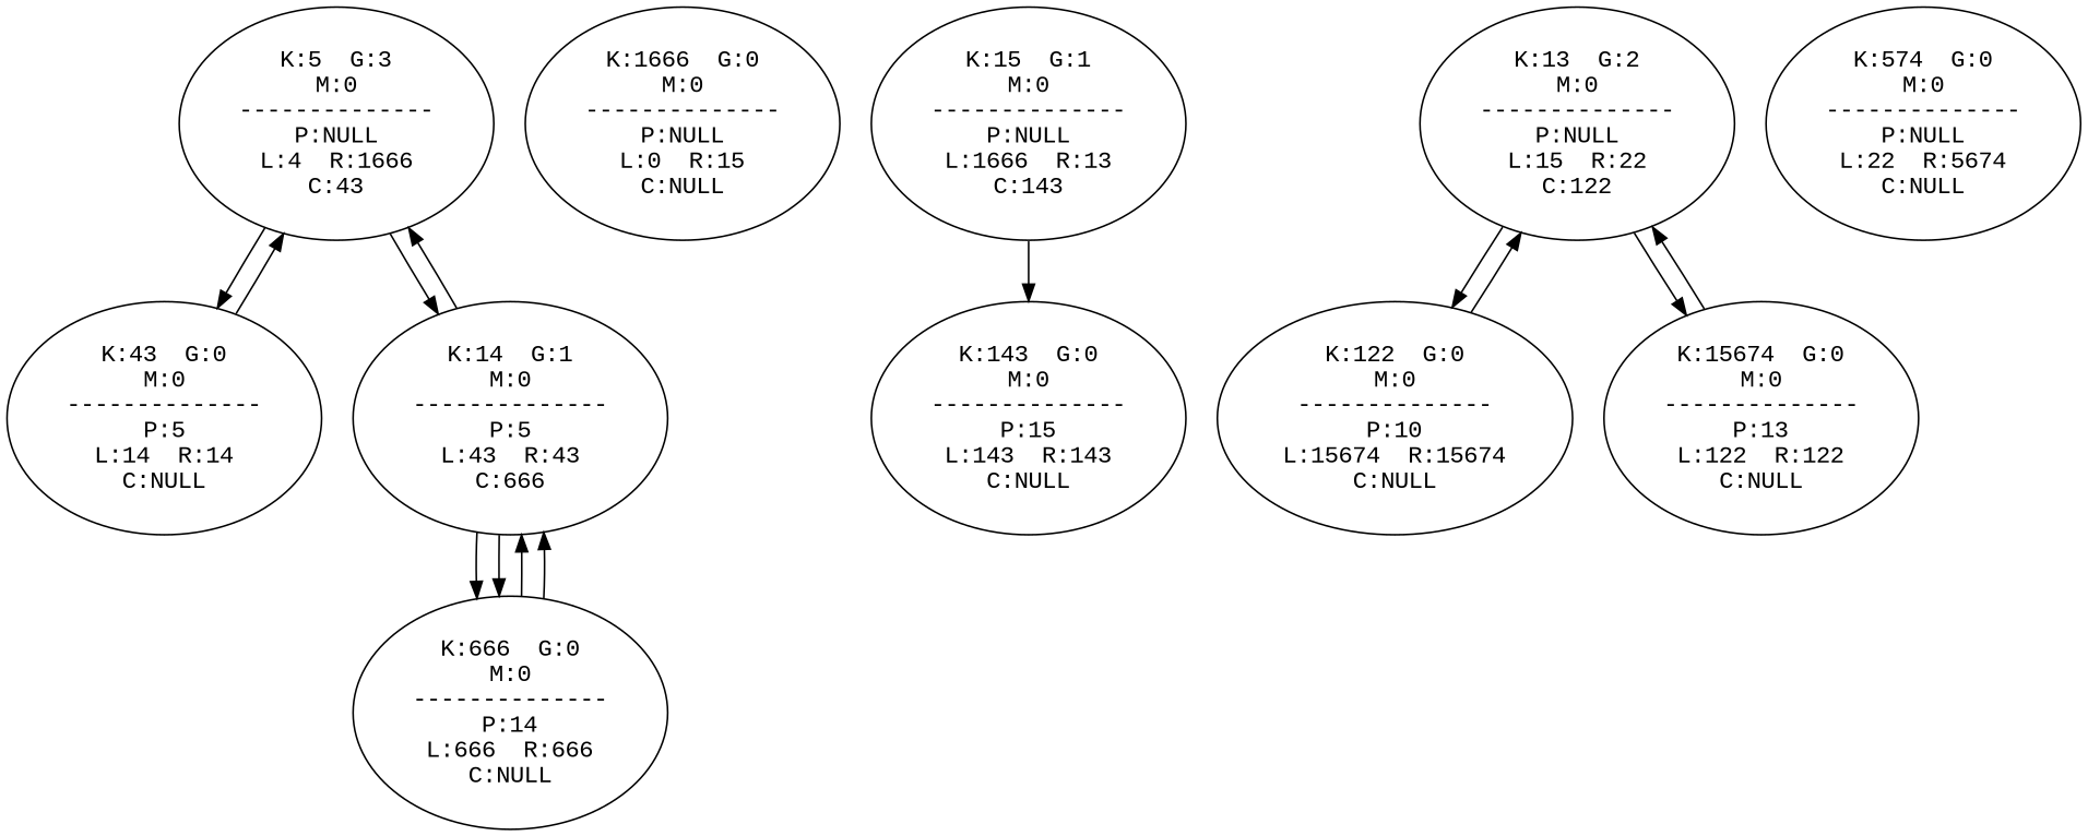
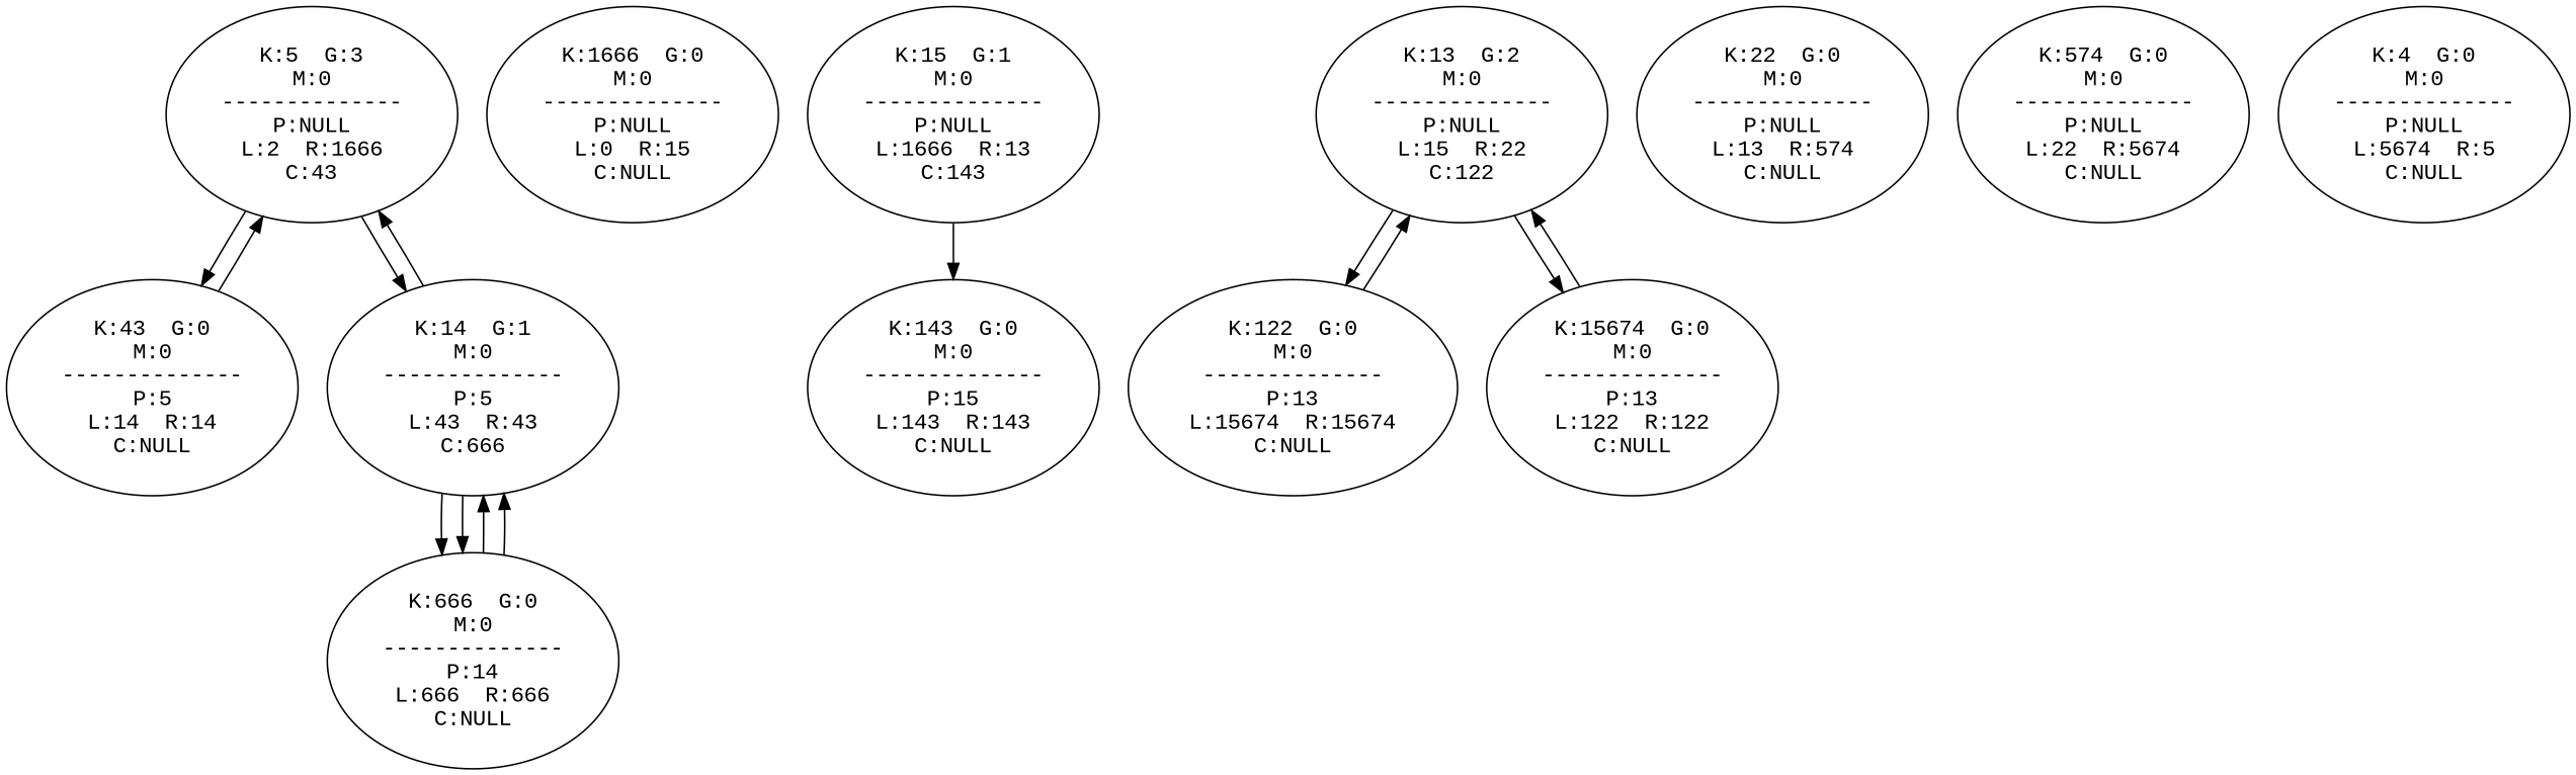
  digraph {
    fontname="Liberation Mono"
    node [fontname="Liberation Mono"]
    edge [fontname="Liberation Mono"]
-   n1 [label="K:5  G:3\nM:0\n--------------\nP:NULL\nL:4  R:1666\nC:43"]
+   n1 [label="K:5  G:3\nM:0\n--------------\nP:NULL\nL:2  R:1666\nC:43"]
    n2 [label="K:43  G:0\nM:0\n--------------\nP:5\nL:14  R:14\nC:NULL"]
    n3 [label="K:14  G:1\nM:0\n--------------\nP:5\nL:43  R:43\nC:666"]
    n4 [label="K:666  G:0\nM:0\n--------------\nP:14\nL:666  R:666\nC:NULL"]
    n5 [label="K:1666  G:0\nM:0\n--------------\nP:NULL\nL:0  R:15\nC:NULL"]
    n6 [label="K:15  G:1\nM:0\n--------------\nP:NULL\nL:1666  R:13\nC:143"]
    n7 [label="K:143  G:0\nM:0\n--------------\nP:15\nL:143  R:143\nC:NULL"]
    n8 [label="K:13  G:2\nM:0\n--------------\nP:NULL\nL:15  R:22\nC:122"]
-   n9 [label="K:122  G:0\nM:0\n--------------\nP:10\nL:15674  R:15674\nC:NULL"]
+   n9 [label="K:122  G:0\nM:0\n--------------\nP:13\nL:15674  R:15674\nC:NULL"]
    n10 [label="K:15674  G:0\nM:0\n--------------\nP:13\nL:122  R:122\nC:NULL"]
+   n11 [label="K:22  G:0\nM:0\n--------------\nP:NULL\nL:13  R:574\nC:NULL"]
    n12 [label="K:574  G:0\nM:0\n--------------\nP:NULL\nL:22  R:5674\nC:NULL"]
+   n13 [label="K:4  G:0\nM:0\n--------------\nP:NULL\nL:5674  R:5\nC:NULL"]
    n1 -> n2
    n1 -> n3
    n2 -> n1
    n3 -> n1
    n3 -> n4
    n3 -> n4
    n4 -> n3
    n4 -> n3
    n6 -> n7
    n8 -> n9
    n8 -> n10
    n9 -> n8
    n10 -> n8
  }
